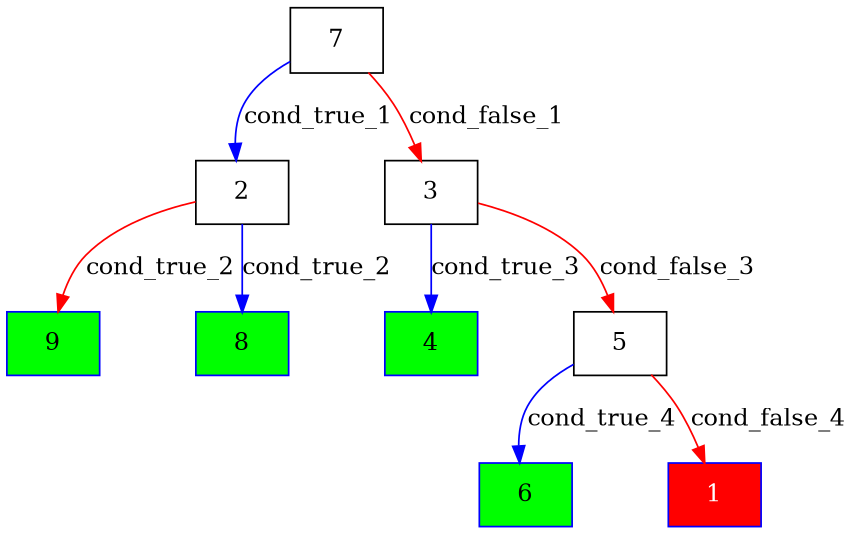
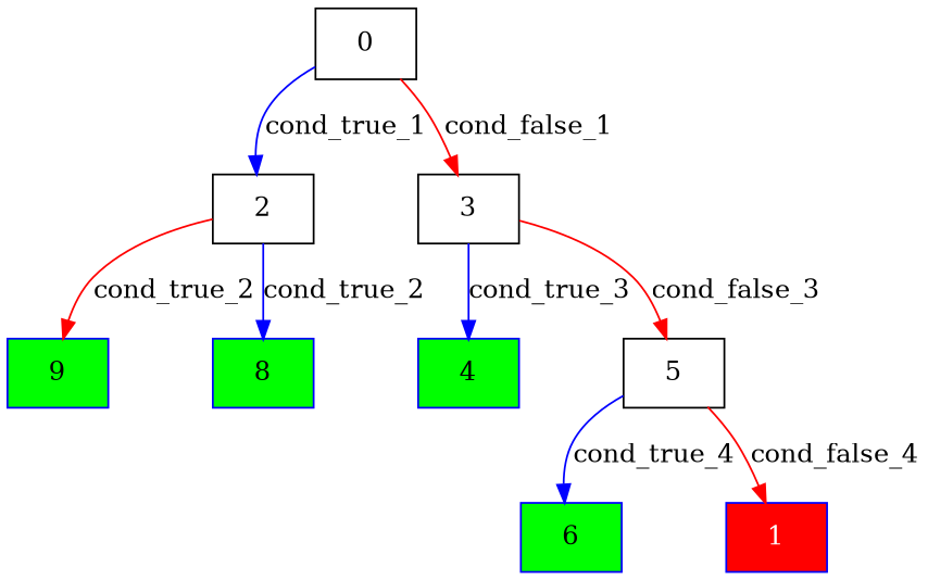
  digraph {
    fontname="DejaVu Serif"
    node [color=blue fontname="DejaVu Serif" shape=record style=filled]
    edge [color=blue fontname="DejaVu Serif"]
    9 [fillcolor=green fontcolor=black height=.5]
    8 [fillcolor=green fontcolor=black height=.5]
    6 [fillcolor=green fontcolor=black height=.5]
    4 [fillcolor=green fontcolor=black height=.5]
    n5 [fillcolor=red fontcolor=white height=.5 label=1]
-   0 [color=black height=.5 label=7 style=""]
+   0 [color=black height=.5 style=""]
    2 [color=black height=.5 style=""]
    3 [color=black height=.5 style=""]
    5 [color=black height=.5 style=""]
    0 -> 2 [label=cond_true_1]
    0 -> 3 [color=red label=cond_false_1]
    2 -> 9 [color=red label=cond_true_2]
    2 -> 8 [label=cond_true_2]
    3 -> 4 [label=cond_true_3]
    3 -> 5 [color=red label=cond_false_3]
    5 -> 6 [label=cond_true_4]
    5 -> n5 [color=red label=cond_false_4]
  }
